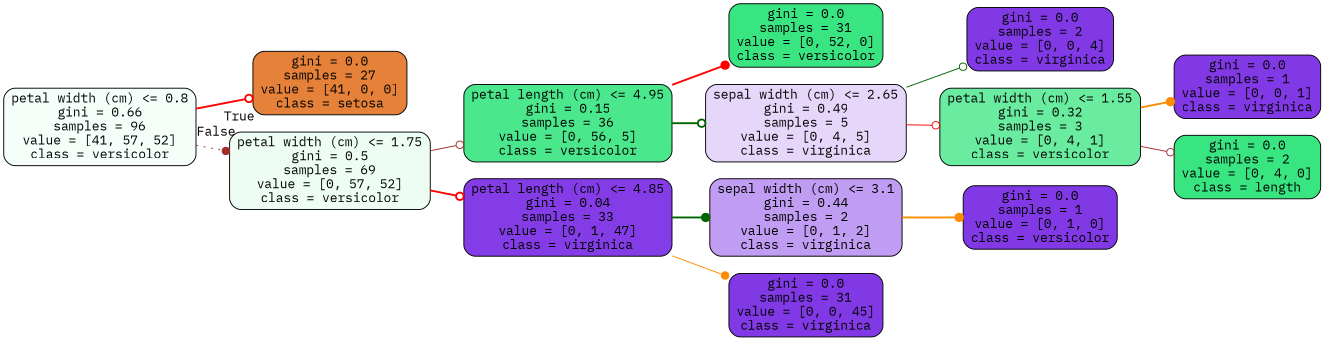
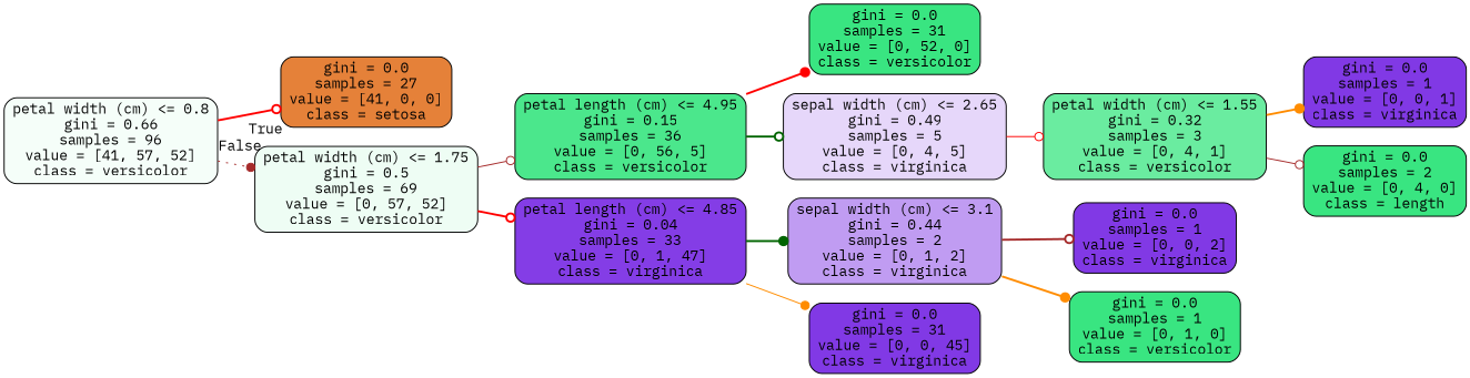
  digraph {
    fontname="IBM Plex Mono"
    rankdir=LR
    node [color=black fillcolor="#8139e5" fontname="IBM Plex Mono" shape=box style="filled, rounded"]
    edge [arrowhead=odot color=red fontname="IBM Plex Mono" style=bold]
    n1 [fillcolor="#f5fef9" label="petal width (cm) <= 0.8\ngini = 0.66\nsamples = 96\nvalue = [41, 57, 52]\nclass = versicolor"]
    n2 [fillcolor="#e58139" label="gini = 0.0\nsamples = 27\nvalue = [41, 0, 0]\nclass = setosa"]
    n3 [fillcolor="#eefdf4" label="petal width (cm) <= 1.75\ngini = 0.5\nsamples = 69\nvalue = [0, 57, 52]\nclass = versicolor"]
    n4 [fillcolor="#4be78c" label="petal length (cm) <= 4.95\ngini = 0.15\nsamples = 36\nvalue = [0, 56, 5]\nclass = versicolor"]
    n5 [fillcolor="#843de6" label="petal length (cm) <= 4.85\ngini = 0.04\nsamples = 33\nvalue = [0, 1, 47]\nclass = virginica"]
    n6 [fillcolor="#39e581" label="gini = 0.0\nsamples = 31\nvalue = [0, 52, 0]\nclass = versicolor"]
    n7 [fillcolor="#e6d7fa" label="sepal width (cm) <= 2.65\ngini = 0.49\nsamples = 5\nvalue = [0, 4, 5]\nclass = virginica"]
    n8 [fillcolor="#c09cf2" label="sepal width (cm) <= 3.1\ngini = 0.44\nsamples = 2\nvalue = [0, 1, 2]\nclass = virginica"]
    n9 [label="gini = 0.0\nsamples = 31\nvalue = [0, 0, 45]\nclass = virginica"]
-   n10 [label="gini = 0.0\nsamples = 2\nvalue = [0, 0, 4]\nclass = virginica"]
    n11 [fillcolor="#6aeca0" label="petal width (cm) <= 1.55\ngini = 0.32\nsamples = 3\nvalue = [0, 4, 1]\nclass = versicolor"]
    n12 [label="gini = 0.0\nsamples = 1\nvalue = [0, 0, 1]\nclass = virginica"]
    n13 [fillcolor="#39e581" label="gini = 0.0\nsamples = 2\nvalue = [0, 4, 0]\nclass = length"]
-   n15 [label="gini = 0.0\nsamples = 1\nvalue = [0, 1, 0]\nclass = versicolor"]
+   n14 [label="gini = 0.0\nsamples = 1\nvalue = [0, 0, 2]\nclass = virginica"]
+   n15 [fillcolor="#39e581" label="gini = 0.0\nsamples = 1\nvalue = [0, 1, 0]\nclass = versicolor"]
    n1 -> n2 [headlabel=True labelangle=45 labeldistance=2.5]
    n1 -> n3 [arrowhead=dot color=brown headlabel=False labelangle=-45 labeldistance=2.5 style=dotted]
    n3 -> n4 [color=brown style=solid]
    n3 -> n5
    n4 -> n6 [arrowhead=dot]
    n4 -> n7 [color=darkgreen]
    n5 -> n8 [arrowhead=dot color=darkgreen]
    n5 -> n9 [arrowhead=dot color=darkorange style=solid]
-   n7 -> n10 [color=darkgreen style=solid]
    n7 -> n11 [style=solid]
+   n8 -> n14 [color=brown]
    n8 -> n15 [arrowhead=dot color=darkorange]
    n11 -> n12 [arrowhead=dot color=darkorange]
    n11 -> n13 [color=brown style=solid]
  }
